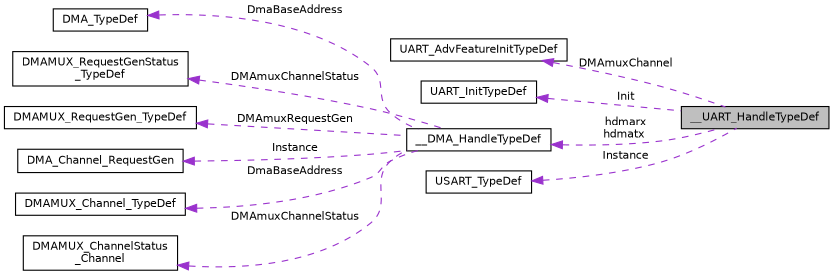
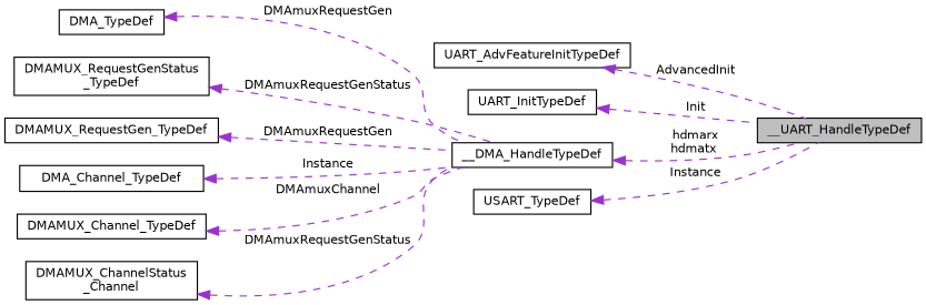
  digraph {
    rankdir=LR
    node [color=black fillcolor=white fontname=Helvetica fontsize=10 shape=record style=filled]
    edge [color=darkorchid3 dir=back fontname=Helvetica fontsize=10 labelfontname=Helvetica labelfontsize=10 style=dashed]
    n1 [fillcolor=grey75 fontcolor=black height=0.2 label=__UART_HandleTypeDef width=0.4]
    n2 [height=0.2 label=UART_AdvFeatureInitTypeDef width=0.4]
    n3 [height=0.2 label=UART_InitTypeDef width=0.4]
    n4 [height=0.2 label=__DMA_HandleTypeDef width=0.4]
    n5 [height=0.2 label=DMA_TypeDef width=0.4]
    n6 [height=0.2 label="DMAMUX_RequestGenStatus\l_TypeDef" width=0.4]
    n7 [height=0.2 label=DMAMUX_RequestGen_TypeDef width=0.4]
-   n8 [height=0.2 label=DMA_Channel_RequestGen width=0.4]
+   n8 [height=0.2 label=DMA_Channel_TypeDef width=0.4]
    n9 [height=0.2 label=DMAMUX_Channel_TypeDef width=0.4]
    n10 [height=0.2 label="DMAMUX_ChannelStatus\l_Channel" width=0.4]
    n11 [height=0.2 label=USART_TypeDef width=0.4]
-   n2 -> n1 [label=" DMAmuxChannel"]
+   n2 -> n1 [label=" AdvancedInit"]
    n3 -> n1 [label=" Init"]
    n4 -> n1 [label=" hdmarx\nhdmatx"]
-   n5 -> n4 [label=" DmaBaseAddress"]
-   n6 -> n4 [label=" DMAmuxChannelStatus"]
+   n5 -> n4 [label=" DMAmuxRequestGen"]
+   n6 -> n4 [label=" DMAmuxRequestGenStatus"]
    n7 -> n4 [label=" DMAmuxRequestGen"]
    n8 -> n4 [label=" Instance"]
-   n9 -> n4 [label=" DmaBaseAddress"]
-   n10 -> n4 [label=" DMAmuxChannelStatus"]
+   n9 -> n4 [label=" DMAmuxChannel"]
+   n10 -> n4 [label=" DMAmuxRequestGenStatus"]
    n11 -> n1 [label=" Instance"]
  }
